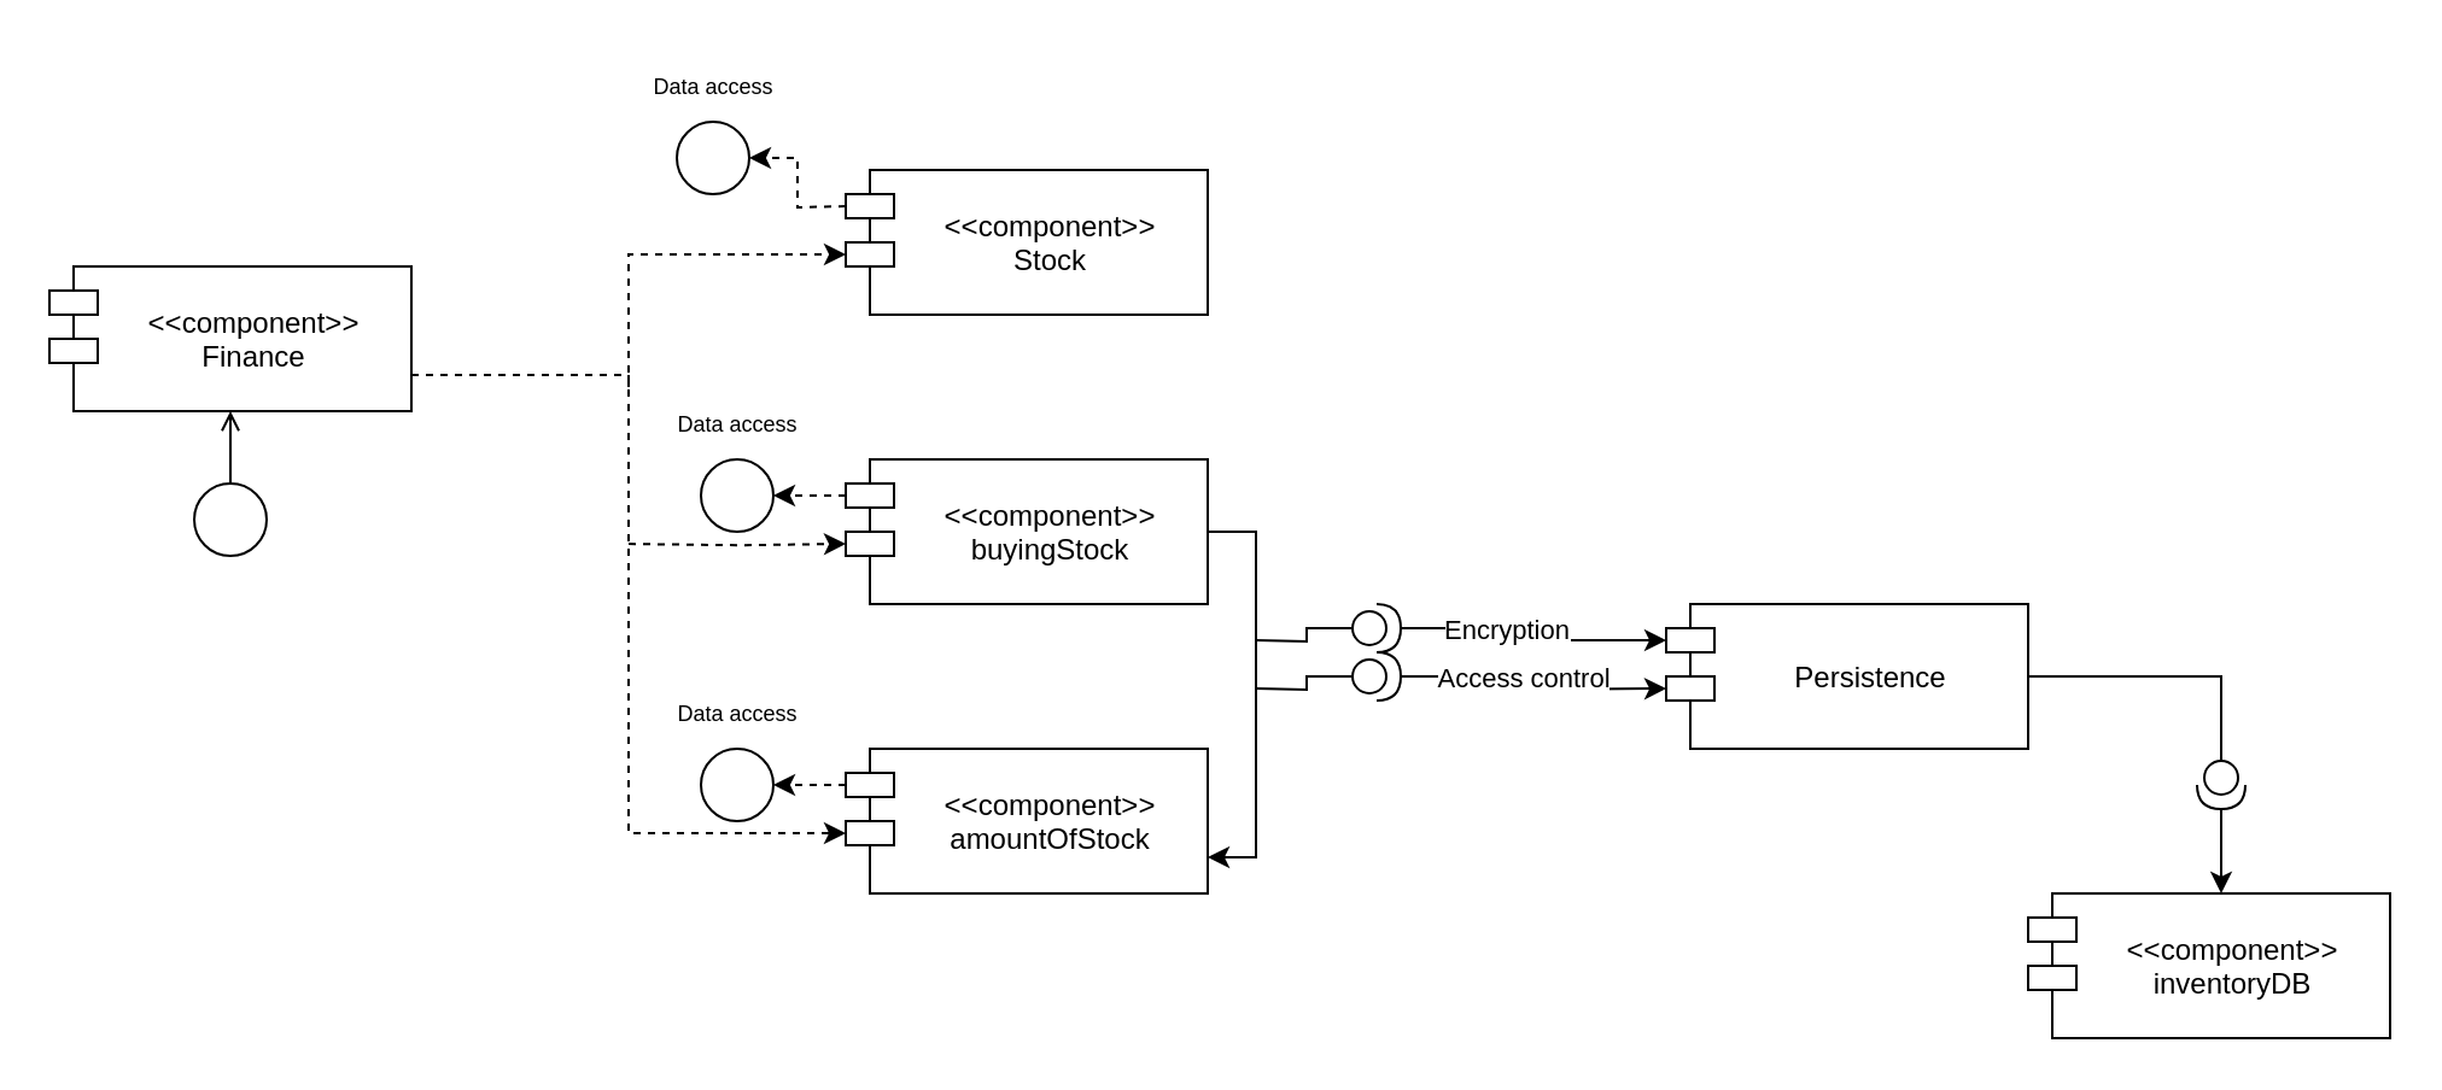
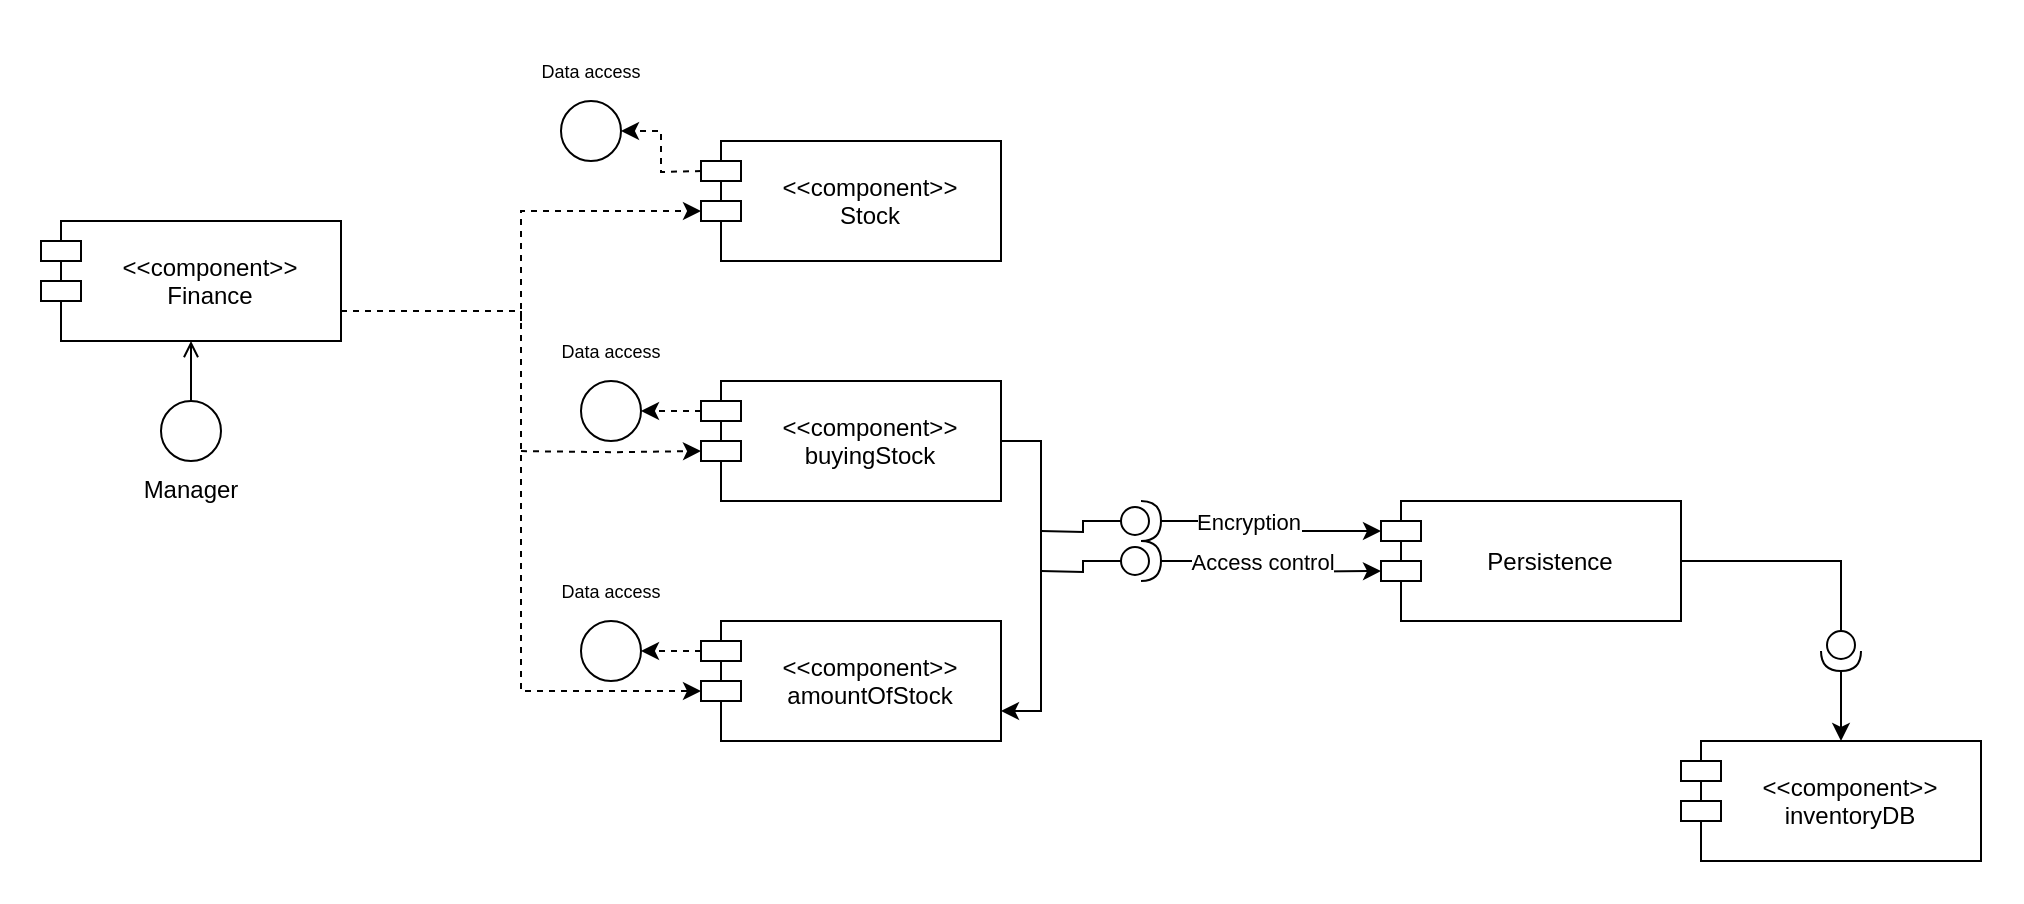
  <mxCell id="0" />
  <mxCell id="1" parent="0" />
  <mxCell id="2" style="edgeStyle=orthogonalEdgeStyle;rounded=0;orthogonalLoop=1;jettySize=auto;html=1;exitX=1;exitY=0.75;exitDx=0;exitDy=0;entryX=0;entryY=0;entryDx=0;entryDy=35;entryPerimeter=0;dashed=1;" parent="1" source="3" target="8" edge="1"><mxGeometry relative="1" as="geometry" /></mxCell>
  <mxCell id="3" value="&lt;&lt;component&gt;&gt;&#10;Finance" style="shape=module;align=left;spacingLeft=20;align=center;verticalAlign=middle;fillStyle=auto;horizontal=1;" parent="1" vertex="1"><mxGeometry x="20" y="110" width="150" height="60" as="geometry" /></mxCell>
  <mxCell id="4" value="" style="ellipse;html=1;fillStyle=auto;" parent="1" vertex="1"><mxGeometry x="80" y="200" width="30" height="30" as="geometry" /></mxCell>
  <mxCell id="5" value="" style="endArrow=open;html=1;rounded=0;align=center;verticalAlign=top;endFill=0;labelBackgroundColor=none;endSize=6;entryX=0.5;entryY=1;entryDx=0;entryDy=0;" parent="1" source="4" target="3" edge="1"><mxGeometry relative="1" as="geometry"><mxPoint x="80" y="130" as="targetPoint" /></mxGeometry></mxCell>
+ <mxCell id="6" value="Manager" style="text;html=1;align=center;verticalAlign=middle;resizable=0;points=[];autosize=1;strokeColor=none;fillColor=none;" parent="1" vertex="1"><mxGeometry x="60" y="230" width="70" height="30" as="geometry" /></mxCell>
  <mxCell id="7" style="edgeStyle=orthogonalEdgeStyle;rounded=0;orthogonalLoop=1;jettySize=auto;html=1;exitX=0;exitY=0;exitDx=0;exitDy=15;exitPerimeter=0;dashed=1;" parent="1" source="8" edge="1"><mxGeometry relative="1" as="geometry"><mxPoint x="320" y="325.053" as="targetPoint" /></mxGeometry></mxCell>
  <mxCell id="8" value="&lt;&lt;component&gt;&gt;&#10;amountOfStock" style="shape=module;align=left;spacingLeft=20;align=center;verticalAlign=middle;fillStyle=auto;horizontal=1;" parent="1" vertex="1"><mxGeometry x="350" y="310" width="150" height="60" as="geometry" /></mxCell>
  <mxCell id="9" style="edgeStyle=orthogonalEdgeStyle;rounded=0;orthogonalLoop=1;jettySize=auto;html=1;exitX=0;exitY=0;exitDx=0;exitDy=35;exitPerimeter=0;dashed=1;entryX=0;entryY=0;entryDx=0;entryDy=35;entryPerimeter=0;" parent="1" target="11" edge="1"><mxGeometry relative="1" as="geometry"><mxPoint x="260" y="225.053" as="sourcePoint" /></mxGeometry></mxCell>
  <mxCell id="10" style="edgeStyle=orthogonalEdgeStyle;rounded=0;orthogonalLoop=1;jettySize=auto;html=1;entryX=1;entryY=0.75;entryDx=0;entryDy=0;exitX=1;exitY=0.5;exitDx=0;exitDy=0;" parent="1" source="11" target="8" edge="1"><mxGeometry relative="1" as="geometry" /></mxCell>
  <mxCell id="11" value="&lt;&lt;component&gt;&gt;&#10;buyingStock" style="shape=module;align=left;spacingLeft=20;align=center;verticalAlign=middle;fillStyle=auto;horizontal=1;" parent="1" vertex="1"><mxGeometry x="350" y="190" width="150" height="60" as="geometry" /></mxCell>
  <mxCell id="12" style="edgeStyle=orthogonalEdgeStyle;rounded=0;orthogonalLoop=1;jettySize=auto;html=1;dashed=1;entryX=0;entryY=0;entryDx=0;entryDy=35;entryPerimeter=0;" parent="1" target="13" edge="1"><mxGeometry relative="1" as="geometry"><mxPoint x="260" y="160" as="sourcePoint" /><Array as="points"><mxPoint x="260" y="105" /></Array></mxGeometry></mxCell>
  <mxCell id="13" value="&lt;&lt;component&gt;&gt;&#10;Stock" style="shape=module;align=left;spacingLeft=20;align=center;verticalAlign=middle;fillStyle=auto;horizontal=1;" parent="1" vertex="1"><mxGeometry x="350" y="70" width="150" height="60" as="geometry" /></mxCell>
  <mxCell id="14" value="" style="ellipse;html=1;fillStyle=auto;" parent="1" vertex="1"><mxGeometry x="290" y="310" width="30" height="30" as="geometry" /></mxCell>
  <mxCell id="15" style="edgeStyle=orthogonalEdgeStyle;rounded=0;orthogonalLoop=1;jettySize=auto;html=1;exitX=0;exitY=0;exitDx=0;exitDy=15;exitPerimeter=0;dashed=1;" parent="1" edge="1"><mxGeometry relative="1" as="geometry"><mxPoint x="320" y="205.053" as="targetPoint" /><mxPoint x="350" y="205" as="sourcePoint" /></mxGeometry></mxCell>
  <mxCell id="16" value="" style="ellipse;html=1;fillStyle=auto;" parent="1" vertex="1"><mxGeometry x="290" y="190" width="30" height="30" as="geometry" /></mxCell>
  <mxCell id="17" style="edgeStyle=orthogonalEdgeStyle;rounded=0;orthogonalLoop=1;jettySize=auto;html=1;exitX=0;exitY=0;exitDx=0;exitDy=15;exitPerimeter=0;dashed=1;entryX=1;entryY=0.5;entryDx=0;entryDy=0;" parent="1" target="18" edge="1"><mxGeometry relative="1" as="geometry"><mxPoint x="320" y="85.053" as="targetPoint" /><mxPoint x="350" y="85" as="sourcePoint" /></mxGeometry></mxCell>
  <mxCell id="18" value="" style="ellipse;html=1;fillStyle=auto;" parent="1" vertex="1"><mxGeometry x="280" y="50" width="30" height="30" as="geometry" /></mxCell>
  <mxCell id="19" value="&lt;font style=&quot;font-size: 9px;&quot;&gt;Data access&lt;/font&gt;" style="text;html=1;align=center;verticalAlign=middle;resizable=0;points=[];autosize=1;strokeColor=none;fillColor=none;" parent="1" vertex="1"><mxGeometry x="270" y="280" width="70" height="30" as="geometry" /></mxCell>
  <mxCell id="20" value="&lt;font style=&quot;font-size: 9px;&quot;&gt;Data access&lt;/font&gt;" style="text;html=1;align=center;verticalAlign=middle;resizable=0;points=[];autosize=1;strokeColor=none;fillColor=none;" parent="1" vertex="1"><mxGeometry x="270" y="160" width="70" height="30" as="geometry" /></mxCell>
  <mxCell id="21" value="&lt;font style=&quot;font-size: 9px;&quot;&gt;Data access&lt;/font&gt;" style="text;html=1;align=center;verticalAlign=middle;resizable=0;points=[];autosize=1;strokeColor=none;fillColor=none;" parent="1" vertex="1"><mxGeometry x="260" y="20" width="70" height="30" as="geometry" /></mxCell>
  <mxCell id="22" style="edgeStyle=orthogonalEdgeStyle;rounded=0;orthogonalLoop=1;jettySize=auto;html=1;startArrow=none;" parent="1" source="26" edge="1"><mxGeometry relative="1" as="geometry"><mxPoint x="920" y="370" as="targetPoint" /></mxGeometry></mxCell>
  <mxCell id="23" value="Persistence" style="shape=module;align=left;spacingLeft=20;align=center;verticalAlign=middle;fillStyle=auto;horizontal=1;" parent="1" vertex="1"><mxGeometry x="690" y="250" width="150" height="60" as="geometry" /></mxCell>
  <mxCell id="24" value="&lt;&lt;component&gt;&gt;&#10;inventoryDB" style="shape=module;align=left;spacingLeft=20;align=center;verticalAlign=middle;fillStyle=auto;horizontal=1;" parent="1" vertex="1"><mxGeometry x="840" y="370" width="150" height="60" as="geometry" /></mxCell>
  <mxCell id="25" value="" style="edgeStyle=orthogonalEdgeStyle;rounded=0;orthogonalLoop=1;jettySize=auto;html=1;endArrow=none;" parent="1" source="23" target="26" edge="1"><mxGeometry relative="1" as="geometry"><mxPoint x="920" y="370" as="targetPoint" /><mxPoint x="840" y="280.034" as="sourcePoint" /></mxGeometry></mxCell>
  <mxCell id="26" value="" style="shape=providedRequiredInterface;html=1;verticalLabelPosition=bottom;sketch=0;fontSize=9;direction=south;" parent="1" vertex="1"><mxGeometry x="910" y="315" width="20" height="20" as="geometry" /></mxCell>
  <mxCell id="27" value="" style="edgeStyle=orthogonalEdgeStyle;rounded=0;orthogonalLoop=1;jettySize=auto;html=1;exitX=0;exitY=0;exitDx=0;exitDy=15;exitPerimeter=0;entryX=0;entryY=0.5;entryDx=0;entryDy=0;entryPerimeter=0;endArrow=none;" parent="1" target="30" edge="1"><mxGeometry relative="1" as="geometry"><mxPoint x="690" y="265" as="targetPoint" /><mxPoint x="520" y="265" as="sourcePoint" /></mxGeometry></mxCell>
  <mxCell id="28" style="edgeStyle=orthogonalEdgeStyle;rounded=0;orthogonalLoop=1;jettySize=auto;html=1;entryX=0;entryY=0;entryDx=0;entryDy=15;entryPerimeter=0;" parent="1" source="30" target="23" edge="1"><mxGeometry relative="1" as="geometry" /></mxCell>
  <mxCell id="29" value="Encryption" style="edgeLabel;html=1;align=center;verticalAlign=middle;resizable=0;points=[];" parent="28" vertex="1" connectable="0"><mxGeometry x="-0.252" relative="1" as="geometry"><mxPoint as="offset" /></mxGeometry></mxCell>
  <mxCell id="30" value="" style="shape=providedRequiredInterface;html=1;verticalLabelPosition=bottom;sketch=0;fontSize=9;direction=east;" parent="1" vertex="1"><mxGeometry x="560" y="250" width="20" height="20" as="geometry" /></mxCell>
  <mxCell id="31" value="" style="edgeStyle=orthogonalEdgeStyle;rounded=0;orthogonalLoop=1;jettySize=auto;html=1;exitX=0;exitY=0;exitDx=0;exitDy=15;exitPerimeter=0;entryX=0;entryY=0.5;entryDx=0;entryDy=0;entryPerimeter=0;endArrow=none;" parent="1" target="34" edge="1"><mxGeometry relative="1" as="geometry"><mxPoint x="690" y="285" as="targetPoint" /><mxPoint x="520" y="285" as="sourcePoint" /></mxGeometry></mxCell>
  <mxCell id="32" style="edgeStyle=orthogonalEdgeStyle;rounded=0;orthogonalLoop=1;jettySize=auto;html=1;entryX=0;entryY=0;entryDx=0;entryDy=15;entryPerimeter=0;" parent="1" source="34" edge="1"><mxGeometry relative="1" as="geometry"><mxPoint x="690" y="285" as="targetPoint" /></mxGeometry></mxCell>
  <mxCell id="33" value="Access control" style="edgeLabel;html=1;align=center;verticalAlign=middle;resizable=0;points=[];" parent="32" vertex="1" connectable="0"><mxGeometry x="-0.252" relative="1" as="geometry"><mxPoint x="7" as="offset" /></mxGeometry></mxCell>
  <mxCell id="34" value="" style="shape=providedRequiredInterface;html=1;verticalLabelPosition=bottom;sketch=0;fontSize=9;direction=east;" parent="1" vertex="1"><mxGeometry x="560" y="270" width="20" height="20" as="geometry" /></mxCell>
